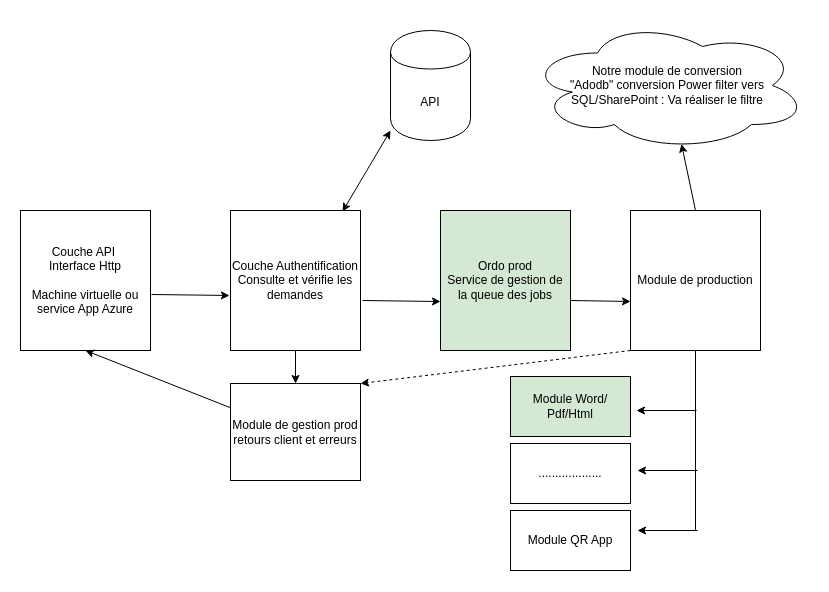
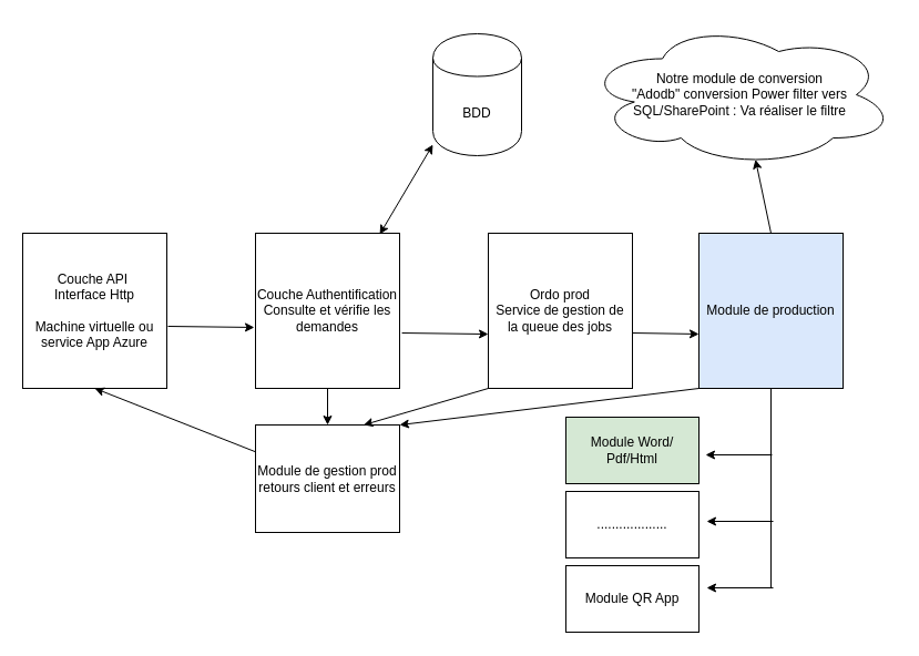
  <mxCell id="0" />
  <mxCell id="1" parent="0" />
  <mxCell id="2" value="Couche API&amp;nbsp;&lt;br&gt;Interface Http&lt;br&gt;&lt;br&gt;Machine virtuelle ou service App Azure" style="rounded=0;whiteSpace=wrap;html=1;" vertex="1" parent="1"><mxGeometry x="20" y="210" width="130" height="140" as="geometry" /></mxCell>
- <mxCell id="3" value="API" style="shape=cylinder;whiteSpace=wrap;html=1;boundedLbl=1;backgroundOutline=1;" vertex="1" parent="1"><mxGeometry x="390" y="30" width="80" height="110" as="geometry" /></mxCell>
+ <mxCell id="3" value="BDD" style="shape=cylinder;whiteSpace=wrap;html=1;boundedLbl=1;backgroundOutline=1;" vertex="1" parent="1"><mxGeometry x="390" y="30" width="80" height="110" as="geometry" /></mxCell>
  <mxCell id="4" value="Couche Authentification&lt;br&gt;Consulte et vérifie les demandes" style="rounded=0;whiteSpace=wrap;html=1;" vertex="1" parent="1"><mxGeometry x="230" y="210" width="130" height="140" as="geometry" /></mxCell>
  <mxCell id="5" value="" style="endArrow=classic;startArrow=classic;html=1;exitX=0.862;exitY=0.007;exitDx=0;exitDy=0;exitPerimeter=0;" edge="1" parent="1" source="4"><mxGeometry width="50" height="50" relative="1" as="geometry"><mxPoint x="340" y="180" as="sourcePoint" /><mxPoint x="390" y="130" as="targetPoint" /><Array as="points" /></mxGeometry></mxCell>
  <mxCell id="6" value="" style="endArrow=classic;html=1;exitX=1.008;exitY=0.6;exitDx=0;exitDy=0;exitPerimeter=0;entryX=-0.008;entryY=0.607;entryDx=0;entryDy=0;entryPerimeter=0;" edge="1" parent="1" source="2" target="4"><mxGeometry width="50" height="50" relative="1" as="geometry"><mxPoint x="370" y="310" as="sourcePoint" /><mxPoint x="420" y="260" as="targetPoint" /></mxGeometry></mxCell>
- <mxCell id="7" value="Ordo prod&lt;br&gt;Service de gestion de la queue des jobs" style="rounded=0;whiteSpace=wrap;html=1;fillColor=#d5e8d4;" vertex="1" parent="1"><mxGeometry x="440" y="210" width="130" height="140" as="geometry" /></mxCell>
+ <mxCell id="7" value="Ordo prod&lt;br&gt;Service de gestion de la queue des jobs" style="rounded=0;whiteSpace=wrap;html=1;" vertex="1" parent="1"><mxGeometry x="440" y="210" width="130" height="140" as="geometry" /></mxCell>
  <mxCell id="8" value="" style="endArrow=classic;html=1;exitX=1.008;exitY=0.6;exitDx=0;exitDy=0;exitPerimeter=0;entryX=-0.008;entryY=0.607;entryDx=0;entryDy=0;entryPerimeter=0;" edge="1" parent="1"><mxGeometry width="50" height="50" relative="1" as="geometry"><mxPoint x="362.08" y="300" as="sourcePoint" /><mxPoint x="440" y="301.05" as="targetPoint" /></mxGeometry></mxCell>
- <mxCell id="9" value="Module de production" style="rounded=0;whiteSpace=wrap;html=1;" vertex="1" parent="1"><mxGeometry x="630" y="210" width="130" height="140" as="geometry" /></mxCell>
+ <mxCell id="9" value="Module de production" style="rounded=0;whiteSpace=wrap;html=1;fillColor=#dae8fc;" vertex="1" parent="1"><mxGeometry x="630" y="210" width="130" height="140" as="geometry" /></mxCell>
  <mxCell id="10" value="Notre module de conversion &lt;br&gt;&quot;Adodb&quot; conversion Power filter vers SQL/SharePoint : Va réaliser le filtre" style="ellipse;shape=cloud;whiteSpace=wrap;html=1;" vertex="1" parent="1"><mxGeometry x="527" width="280" height="130" as="geometry" y="20" /></mxCell>
  <mxCell id="11" value="" style="endArrow=classic;html=1;exitX=1.008;exitY=0.6;exitDx=0;exitDy=0;exitPerimeter=0;" edge="1" parent="1"><mxGeometry width="50" height="50" relative="1" as="geometry"><mxPoint x="570" y="300" as="sourcePoint" /><mxPoint x="630" y="301" as="targetPoint" /></mxGeometry></mxCell>
  <mxCell id="12" value="" style="endArrow=none;html=1;entryX=0.5;entryY=1;entryDx=0;entryDy=0;" edge="1" parent="1" target="9"><mxGeometry width="50" height="50" relative="1" as="geometry"><mxPoint x="695" y="530" as="sourcePoint" /><mxPoint x="700" y="380" as="targetPoint" /></mxGeometry></mxCell>
  <mxCell id="13" value="" style="endArrow=classic;html=1;" edge="1" parent="1"><mxGeometry width="50" height="50" relative="1" as="geometry"><mxPoint x="696" y="410" as="sourcePoint" /><mxPoint x="636" y="410" as="targetPoint" /></mxGeometry></mxCell>
  <mxCell id="14" value="" style="endArrow=classic;html=1;" edge="1" parent="1"><mxGeometry width="50" height="50" relative="1" as="geometry"><mxPoint x="697" y="470" as="sourcePoint" /><mxPoint x="637" y="470" as="targetPoint" /></mxGeometry></mxCell>
  <mxCell id="15" value="" style="endArrow=classic;html=1;" edge="1" parent="1"><mxGeometry width="50" height="50" relative="1" as="geometry"><mxPoint x="697" y="530" as="sourcePoint" /><mxPoint x="637" y="530" as="targetPoint" /></mxGeometry></mxCell>
  <mxCell id="16" value="Module Word/ Pdf/Html" style="rounded=0;whiteSpace=wrap;html=1;fillColor=#d5e8d4;" vertex="1" parent="1"><mxGeometry x="510" y="376" width="120" height="60" as="geometry" /></mxCell>
  <mxCell id="17" value="..................." style="rounded=0;whiteSpace=wrap;html=1;" vertex="1" parent="1"><mxGeometry x="510" y="443" width="120" height="60" as="geometry" /></mxCell>
  <mxCell id="18" value="Module QR App" style="rounded=0;whiteSpace=wrap;html=1;" vertex="1" parent="1"><mxGeometry x="510" y="510" width="120" height="60" as="geometry" /></mxCell>
  <mxCell id="19" value="" style="endArrow=classic;html=1;entryX=0.55;entryY=0.95;entryDx=0;entryDy=0;entryPerimeter=0;exitX=0.5;exitY=0;exitDx=0;exitDy=0;" edge="1" parent="1" source="9" target="10"><mxGeometry width="50" height="50" relative="1" as="geometry"><mxPoint x="370" y="410" as="sourcePoint" /><mxPoint x="420" y="360" as="targetPoint" /></mxGeometry></mxCell>
  <mxCell id="20" value="Module de gestion prod retours client et erreurs" style="rounded=0;whiteSpace=wrap;html=1;" vertex="1" parent="1"><mxGeometry x="230" y="383" width="130" height="97" as="geometry" /></mxCell>
- <mxCell id="21" value="" style="endArrow=classic;html=1;entryX=1;entryY=0;entryDx=0;entryDy=0;exitX=0;exitY=1;exitDx=0;exitDy=0;dashed=1;" edge="1" parent="1" source="9" target="20"><mxGeometry width="50" height="50" relative="1" as="geometry"><mxPoint x="370" y="310" as="sourcePoint" /><mxPoint x="420" y="260" as="targetPoint" /></mxGeometry></mxCell>
+ <mxCell id="21" value="" style="endArrow=classic;html=1;entryX=1;entryY=0;entryDx=0;entryDy=0;exitX=0;exitY=1;exitDx=0;exitDy=0;" edge="1" parent="1" source="9" target="20"><mxGeometry width="50" height="50" relative="1" as="geometry"><mxPoint x="370" y="310" as="sourcePoint" /><mxPoint x="420" y="260" as="targetPoint" /></mxGeometry></mxCell>
+ <mxCell id="22" value="" style="endArrow=classic;html=1;entryX=0.75;entryY=0;entryDx=0;entryDy=0;exitX=0;exitY=1;exitDx=0;exitDy=0;" edge="1" parent="1" source="7" target="20"><mxGeometry width="50" height="50" relative="1" as="geometry"><mxPoint x="640" y="360" as="sourcePoint" /><mxPoint x="370" y="393" as="targetPoint" /></mxGeometry></mxCell>
  <mxCell id="23" value="" style="endArrow=classic;html=1;entryX=0.5;entryY=0;entryDx=0;entryDy=0;exitX=0.5;exitY=1;exitDx=0;exitDy=0;" edge="1" parent="1" source="4" target="20"><mxGeometry width="50" height="50" relative="1" as="geometry"><mxPoint x="650" y="370" as="sourcePoint" /><mxPoint x="380" y="403" as="targetPoint" /></mxGeometry></mxCell>
  <mxCell id="24" value="" style="endArrow=classic;html=1;entryX=0.5;entryY=1;entryDx=0;entryDy=0;exitX=0;exitY=0.25;exitDx=0;exitDy=0;" edge="1" parent="1" source="20" target="2"><mxGeometry width="50" height="50" relative="1" as="geometry"><mxPoint x="660" y="380" as="sourcePoint" /><mxPoint x="390" y="413" as="targetPoint" /></mxGeometry></mxCell>
